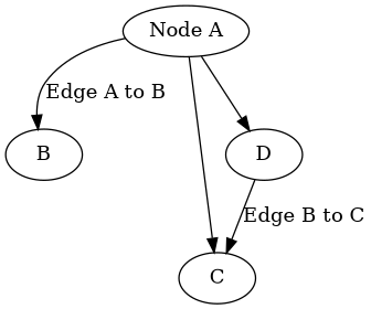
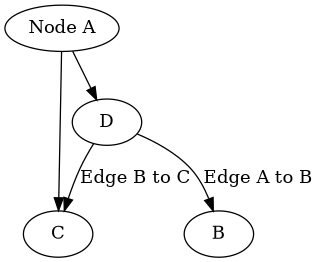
  digraph {
    n1 [label="Node A"]
    B
    C
    D
-   n1 -> B [label="Edge A to B"]
+   D -> B [label="Edge A to B"]
    n1 -> C
    n1 -> D
    D -> C [label="Edge B to C"]
  }
